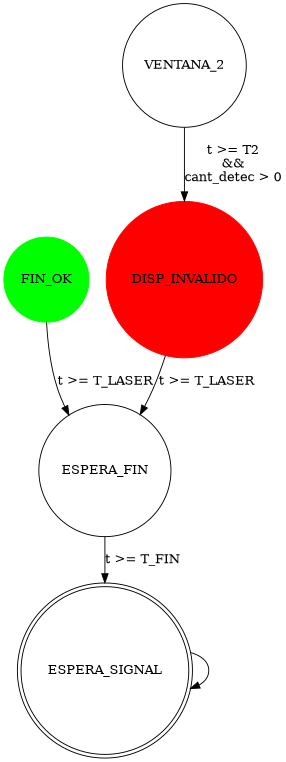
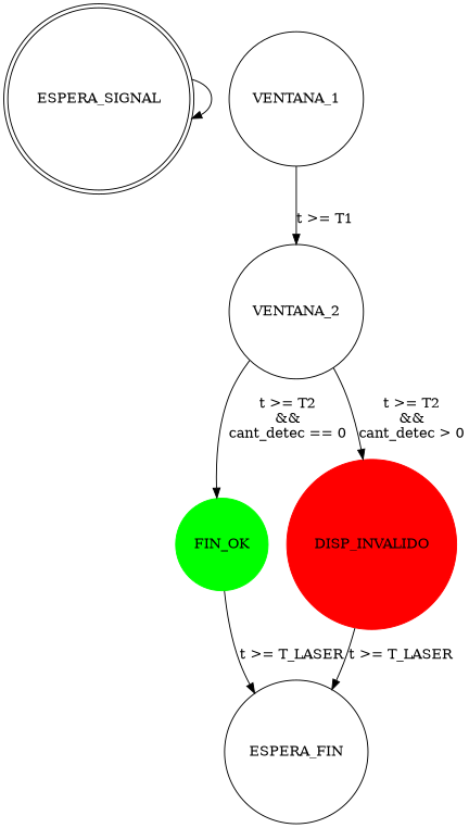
  digraph {
    node [shape=circle]
    ESPERA_SIGNAL [shape=doublecircle]
+   VENTANA_1
    VENTANA_2
    n4 [color=green label=FIN_OK style=filled]
    ESPERA_FIN
    DISP_INVALIDO [color=red style=filled]
    ESPERA_SIGNAL -> ESPERA_SIGNAL
+   VENTANA_1 -> VENTANA_2 [label="t >= T1"]
+   VENTANA_2 -> n4 [label="t >= T2\n&&\ncant_detec == 0"]
    VENTANA_2 -> DISP_INVALIDO [label="t >= T2\n&&\ncant_detec > 0"]
    n4 -> ESPERA_FIN [label="t >= T_LASER"]
-   ESPERA_FIN -> ESPERA_SIGNAL [label="t >= T_FIN"]
    DISP_INVALIDO -> ESPERA_FIN [label="t >= T_LASER"]
  }
